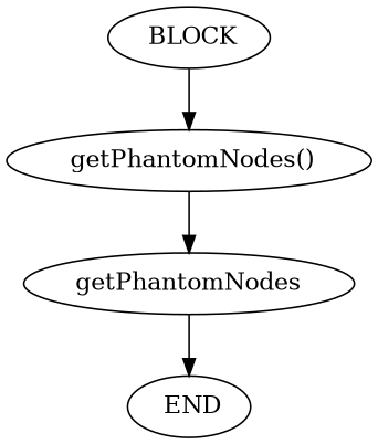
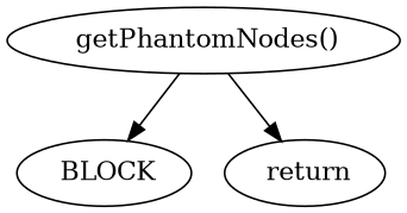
  digraph {
    edge [color=black]
    n1 [label=" getPhantomNodes()"]
    n2 [label=" BLOCK"]
-   n3 [label=getPhantomNodes]
-   n4 [label=" END"]
-   n2 -> n1
+   n3 [label=" return"]
+   n1 -> n2
    n1 -> n3
-   n3 -> n4
  }
